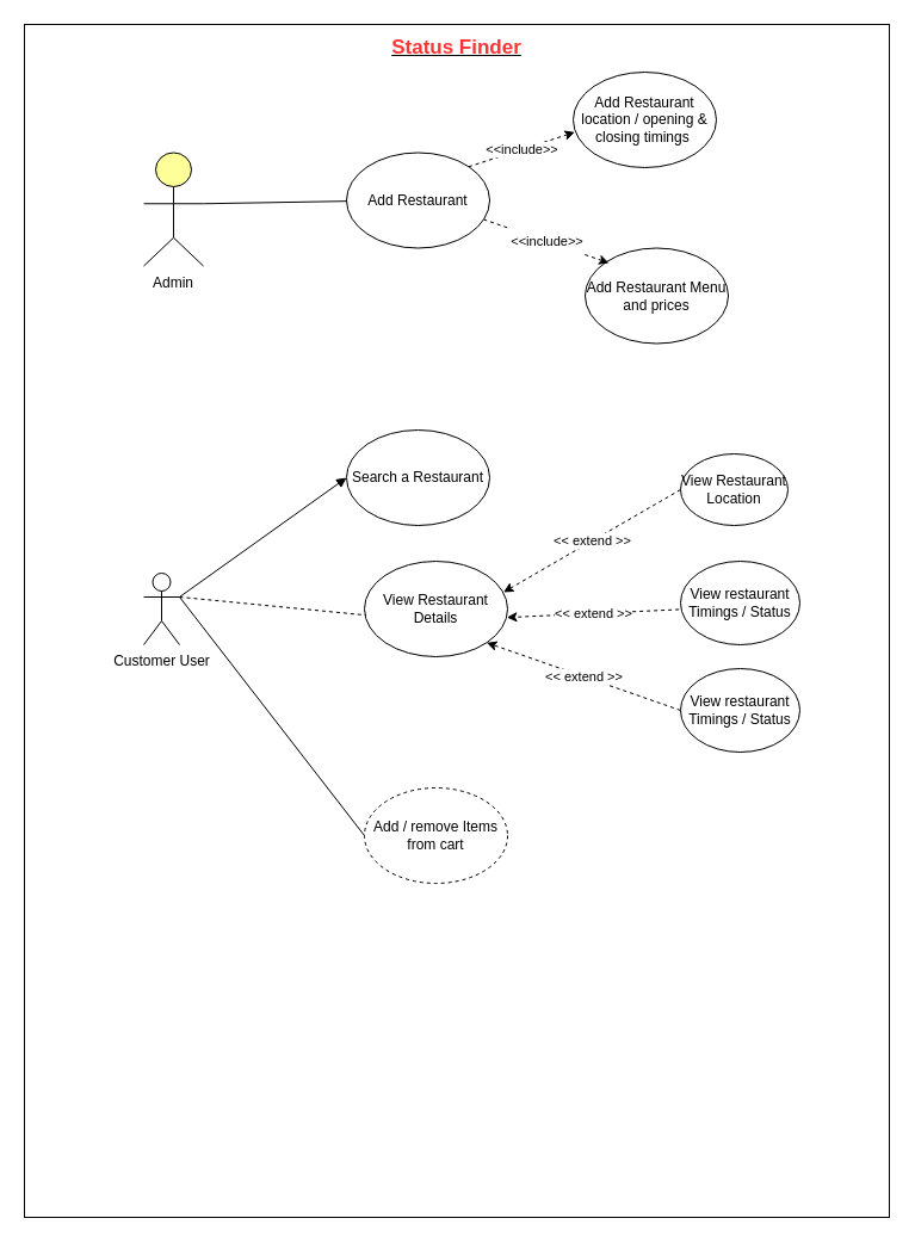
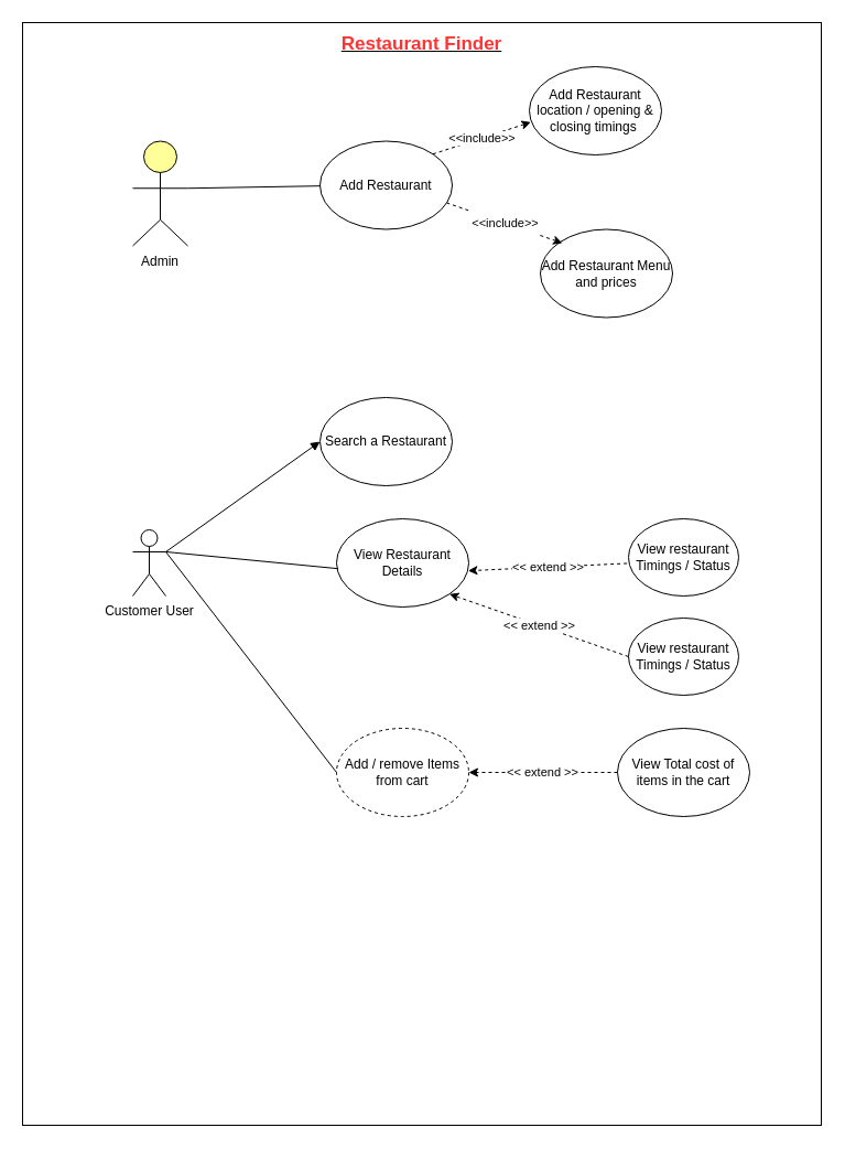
  <mxCell id="0" />
  <mxCell id="1" parent="0" />
  <mxCell id="2" value="" style="rounded=0;whiteSpace=wrap;html=1;" vertex="1" parent="1"><mxGeometry x="20" y="20" width="725" height="1000" as="geometry" /></mxCell>
  <mxCell id="3" value="Customer User" style="shape=umlActor;verticalLabelPosition=bottom;verticalAlign=top;html=1;" vertex="1" parent="1"><mxGeometry x="120" y="480" width="30" height="60" as="geometry" /></mxCell>
  <mxCell id="4" value="Admin" style="html=1;outlineConnect=0;whiteSpace=wrap;fillColor=#ffff99;verticalLabelPosition=bottom;verticalAlign=top;align=center;shape=mxgraph.archimate3.actor;" vertex="1" parent="1"><mxGeometry x="120" y="127.5" width="50" height="95" as="geometry" /></mxCell>
  <mxCell id="5" value="Add Restaurant" style="ellipse;whiteSpace=wrap;html=1;" vertex="1" parent="1"><mxGeometry x="290" y="127.5" width="120" height="80" as="geometry" /></mxCell>
  <mxCell id="6" value="Add Restaurant location / opening &amp;amp; closing timings&amp;nbsp;" style="ellipse;whiteSpace=wrap;html=1;" vertex="1" parent="1"><mxGeometry x="480" y="60" width="120" height="80" as="geometry" /></mxCell>
  <mxCell id="7" value="Add Restaurant Menu and prices" style="ellipse;whiteSpace=wrap;html=1;" vertex="1" parent="1"><mxGeometry x="490" y="207.5" width="120" height="80" as="geometry" /></mxCell>
  <mxCell id="8" value="Search a Restaurant" style="ellipse;whiteSpace=wrap;html=1;" vertex="1" parent="1"><mxGeometry x="290" y="360" width="120" height="80" as="geometry" /></mxCell>
  <mxCell id="9" value="View Restaurant Details" style="ellipse;whiteSpace=wrap;html=1;" vertex="1" parent="1"><mxGeometry x="305" y="470" width="120" height="80" as="geometry" /></mxCell>
  <mxCell id="10" value="Add / remove Items from cart" style="ellipse;whiteSpace=wrap;html=1;dashed=1;" vertex="1" parent="1"><mxGeometry x="305" y="660" width="120" height="80" as="geometry" /></mxCell>
  <mxCell id="11" value="" style="endArrow=none;html=1;exitX=1;exitY=0.45;exitDx=0;exitDy=0;exitPerimeter=0;" edge="1" parent="1" source="4" target="5"><mxGeometry width="50" height="50" relative="1" as="geometry"><mxPoint x="170" y="170" as="sourcePoint" /><mxPoint x="220" y="120" as="targetPoint" /></mxGeometry></mxCell>
  <mxCell id="12" value="" style="endArrow=block;html=1;entryX=0;entryY=0.5;entryDx=0;entryDy=0;exitX=1;exitY=0.333;exitDx=0;exitDy=0;exitPerimeter=0;" edge="1" parent="1" source="3" target="8"><mxGeometry width="50" height="50" relative="1" as="geometry"><mxPoint x="160" y="460.91" as="sourcePoint" /><mxPoint x="280.009" y="459.1" as="targetPoint" /></mxGeometry></mxCell>
- <mxCell id="13" value="" style="endArrow=none;html=1;entryX=0.012;entryY=0.565;entryDx=0;entryDy=0;entryPerimeter=0;exitX=1;exitY=0.333;exitDx=0;exitDy=0;exitPerimeter=0;dashed=1;" edge="1" parent="1" source="3" target="9"><mxGeometry width="50" height="50" relative="1" as="geometry"><mxPoint x="130" y="450" as="sourcePoint" /><mxPoint x="300" y="410" as="targetPoint" /></mxGeometry></mxCell>
+ <mxCell id="13" value="" style="endArrow=none;html=1;entryX=0.012;entryY=0.565;entryDx=0;entryDy=0;entryPerimeter=0;exitX=1;exitY=0.333;exitDx=0;exitDy=0;exitPerimeter=0;" edge="1" parent="1" source="3" target="9"><mxGeometry width="50" height="50" relative="1" as="geometry"><mxPoint x="130" y="450" as="sourcePoint" /><mxPoint x="300" y="410" as="targetPoint" /></mxGeometry></mxCell>
  <mxCell id="14" value="" style="endArrow=none;html=1;entryX=0;entryY=0.5;entryDx=0;entryDy=0;exitX=1;exitY=0.333;exitDx=0;exitDy=0;exitPerimeter=0;" edge="1" parent="1" source="3" target="10"><mxGeometry width="50" height="50" relative="1" as="geometry"><mxPoint x="130" y="450" as="sourcePoint" /><mxPoint x="281.44" y="554.29" as="targetPoint" /><Array as="points" /></mxGeometry></mxCell>
  <mxCell id="15" value="&amp;lt;&amp;lt;include&amp;gt;&amp;gt;" style="endArrow=classic;html=1;entryX=0.011;entryY=0.629;entryDx=0;entryDy=0;entryPerimeter=0;exitX=1;exitY=0;exitDx=0;exitDy=0;dashed=1;" edge="1" parent="1" source="5" target="6"><mxGeometry width="50" height="50" relative="1" as="geometry"><mxPoint x="410" y="150" as="sourcePoint" /><mxPoint x="460" y="100" as="targetPoint" /></mxGeometry></mxCell>
  <mxCell id="16" value="&#10;&#10;&lt;span style=&quot;color: rgb(0, 0, 0); font-family: helvetica; font-size: 11px; font-style: normal; font-weight: 400; letter-spacing: normal; text-align: center; text-indent: 0px; text-transform: none; word-spacing: 0px; background-color: rgb(255, 255, 255); display: inline; float: none;&quot;&gt;&amp;lt;&amp;lt;include&amp;gt;&amp;gt;&lt;/span&gt;&#10;&#10;" style="endArrow=classic;html=1;exitX=0.957;exitY=0.699;exitDx=0;exitDy=0;exitPerimeter=0;dashed=1;" edge="1" parent="1" source="5"><mxGeometry width="50" height="50" relative="1" as="geometry"><mxPoint x="402.426" y="149.216" as="sourcePoint" /><mxPoint x="510" y="220" as="targetPoint" /></mxGeometry></mxCell>
- <mxCell id="19" value="View Restaurant Location" style="ellipse;whiteSpace=wrap;html=1;" vertex="1" parent="1"><mxGeometry x="570" y="380" width="90" height="60" as="geometry" /></mxCell>
+ <mxCell id="17" value="View Total cost of &lt;br&gt;items in the cart" style="ellipse;whiteSpace=wrap;html=1;" vertex="1" parent="1"><mxGeometry x="560" y="660" width="120" height="80" as="geometry" /></mxCell>
+ <mxCell id="18" value="&amp;lt;&amp;lt; extend &amp;gt;&amp;gt;" style="endArrow=classic;html=1;dashed=1;entryX=1;entryY=0.5;entryDx=0;entryDy=0;" edge="1" parent="1" source="17" target="10"><mxGeometry width="50" height="50" relative="1" as="geometry"><mxPoint x="410" y="640" as="sourcePoint" /><mxPoint x="460" y="590" as="targetPoint" /></mxGeometry></mxCell>
  <mxCell id="20" value="View restaurant Timings / Status" style="ellipse;whiteSpace=wrap;html=1;" vertex="1" parent="1"><mxGeometry x="570" y="470" width="100" height="70" as="geometry" /></mxCell>
  <mxCell id="21" value="View restaurant Timings / Status" style="ellipse;whiteSpace=wrap;html=1;" vertex="1" parent="1"><mxGeometry x="570" y="560" width="100" height="70" as="geometry" /></mxCell>
- <mxCell id="22" value="&amp;lt;&amp;lt; extend &amp;gt;&amp;gt;" style="endArrow=classic;html=1;dashed=1;entryX=0.971;entryY=0.325;entryDx=0;entryDy=0;entryPerimeter=0;exitX=0;exitY=0.5;exitDx=0;exitDy=0;" edge="1" parent="1" source="19" target="9"><mxGeometry width="50" height="50" relative="1" as="geometry"><mxPoint x="390" y="610" as="sourcePoint" /><mxPoint x="440" y="560" as="targetPoint" /></mxGeometry></mxCell>
  <mxCell id="23" value="&amp;lt;&amp;lt; extend &amp;gt;&amp;gt;" style="endArrow=classic;html=1;dashed=1;entryX=0.995;entryY=0.589;entryDx=0;entryDy=0;entryPerimeter=0;exitX=-0.014;exitY=0.578;exitDx=0;exitDy=0;exitPerimeter=0;" edge="1" parent="1" source="20" target="9"><mxGeometry width="50" height="50" relative="1" as="geometry"><mxPoint x="533.48" y="444" as="sourcePoint" /><mxPoint x="425" y="540" as="targetPoint" /></mxGeometry></mxCell>
  <mxCell id="24" value="&amp;lt;&amp;lt; extend &amp;gt;&amp;gt;" style="endArrow=classic;html=1;dashed=1;entryX=1;entryY=1;entryDx=0;entryDy=0;exitX=0;exitY=0.5;exitDx=0;exitDy=0;" edge="1" parent="1" source="21" target="9"><mxGeometry width="50" height="50" relative="1" as="geometry"><mxPoint x="523.6" y="525.23" as="sourcePoint" /><mxPoint x="420" y="554.77" as="targetPoint" /></mxGeometry></mxCell>
- <mxCell id="25" value="&lt;b&gt;&lt;u&gt;&lt;font color=&quot;#ff3333&quot; style=&quot;font-size: 17px&quot;&gt;Status Finder&lt;/font&gt;&lt;/u&gt;&lt;/b&gt;" style="text;html=1;strokeColor=none;fillColor=none;align=center;verticalAlign=middle;whiteSpace=wrap;rounded=0;" vertex="1" parent="1"><mxGeometry x="300" y="30" width="165" height="20" as="geometry" /></mxCell>
+ <mxCell id="25" value="&lt;b&gt;&lt;u&gt;&lt;font color=&quot;#ff3333&quot; style=&quot;font-size: 17px&quot;&gt;Restaurant Finder&lt;/font&gt;&lt;/u&gt;&lt;/b&gt;" style="text;html=1;strokeColor=none;fillColor=none;align=center;verticalAlign=middle;whiteSpace=wrap;rounded=0;" vertex="1" parent="1"><mxGeometry x="300" y="30" width="165" height="20" as="geometry" /></mxCell>
